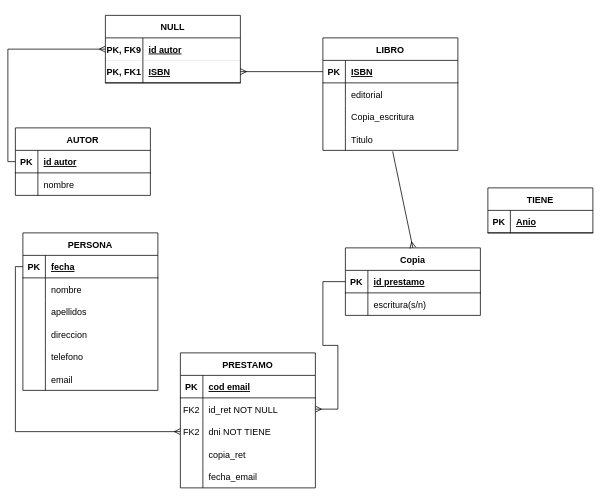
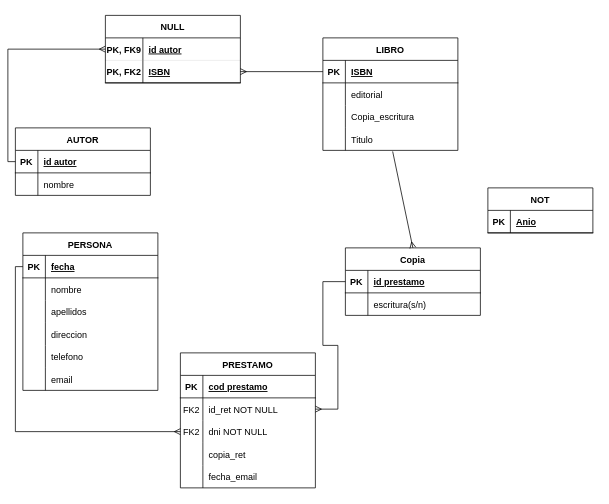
  <mxCell id="0" />
  <mxCell id="1" parent="0" />
  <mxCell id="2" value="AUTOR" style="shape=table;startSize=30;container=1;collapsible=1;childLayout=tableLayout;fixedRows=1;rowLines=0;fontStyle=1;align=center;resizeLast=1;" parent="1" vertex="1"><mxGeometry x="20" y="170" width="180" height="90" as="geometry" /></mxCell>
  <mxCell id="3" value="" style="shape=tableRow;horizontal=0;startSize=0;swimlaneHead=0;swimlaneBody=0;fillColor=none;collapsible=0;dropTarget=0;points=[[0,0.5],[1,0.5]];portConstraint=eastwest;top=0;left=0;right=0;bottom=1;" parent="2" vertex="1"><mxGeometry y="30" width="180" height="30" as="geometry" /></mxCell>
  <mxCell id="4" value="PK" style="shape=partialRectangle;connectable=0;fillColor=none;top=0;left=0;bottom=0;right=0;fontStyle=1;overflow=hidden;" parent="3" vertex="1"><mxGeometry width="30" height="30" as="geometry"><mxRectangle width="30" height="30" as="alternateBounds" /></mxGeometry></mxCell>
  <mxCell id="5" value="id autor" style="shape=partialRectangle;connectable=0;fillColor=none;top=0;left=0;bottom=0;right=0;align=left;spacingLeft=6;fontStyle=5;overflow=hidden;" parent="3" vertex="1"><mxGeometry x="30" width="150" height="30" as="geometry"><mxRectangle width="150" height="30" as="alternateBounds" /></mxGeometry></mxCell>
  <mxCell id="6" value="" style="shape=tableRow;horizontal=0;startSize=0;swimlaneHead=0;swimlaneBody=0;fillColor=none;collapsible=0;dropTarget=0;points=[[0,0.5],[1,0.5]];portConstraint=eastwest;top=0;left=0;right=0;bottom=0;" parent="2" vertex="1"><mxGeometry y="60" width="180" height="30" as="geometry" /></mxCell>
  <mxCell id="7" value="" style="shape=partialRectangle;connectable=0;fillColor=none;top=0;left=0;bottom=0;right=0;editable=1;overflow=hidden;" parent="6" vertex="1"><mxGeometry width="30" height="30" as="geometry"><mxRectangle width="30" height="30" as="alternateBounds" /></mxGeometry></mxCell>
  <mxCell id="8" value="nombre" style="shape=partialRectangle;connectable=0;fillColor=none;top=0;left=0;bottom=0;right=0;align=left;spacingLeft=6;overflow=hidden;" parent="6" vertex="1"><mxGeometry x="30" width="150" height="30" as="geometry"><mxRectangle width="150" height="30" as="alternateBounds" /></mxGeometry></mxCell>
  <mxCell id="9" value="LIBRO" style="shape=table;startSize=30;container=1;collapsible=1;childLayout=tableLayout;fixedRows=1;rowLines=0;fontStyle=1;align=center;resizeLast=1;" parent="1" vertex="1"><mxGeometry x="430" y="50" width="180" height="150" as="geometry" /></mxCell>
  <mxCell id="10" value="" style="shape=tableRow;horizontal=0;startSize=0;swimlaneHead=0;swimlaneBody=0;fillColor=none;collapsible=0;dropTarget=0;points=[[0,0.5],[1,0.5]];portConstraint=eastwest;top=0;left=0;right=0;bottom=1;" parent="9" vertex="1"><mxGeometry y="30" width="180" height="30" as="geometry" /></mxCell>
  <mxCell id="11" value="PK" style="shape=partialRectangle;connectable=0;fillColor=none;top=0;left=0;bottom=0;right=0;fontStyle=1;overflow=hidden;" parent="10" vertex="1"><mxGeometry width="30" height="30" as="geometry"><mxRectangle width="30" height="30" as="alternateBounds" /></mxGeometry></mxCell>
  <mxCell id="12" value="ISBN" style="shape=partialRectangle;connectable=0;fillColor=none;top=0;left=0;bottom=0;right=0;align=left;spacingLeft=6;fontStyle=5;overflow=hidden;" parent="10" vertex="1"><mxGeometry x="30" width="150" height="30" as="geometry"><mxRectangle width="150" height="30" as="alternateBounds" /></mxGeometry></mxCell>
  <mxCell id="13" value="" style="shape=tableRow;horizontal=0;startSize=0;swimlaneHead=0;swimlaneBody=0;fillColor=none;collapsible=0;dropTarget=0;points=[[0,0.5],[1,0.5]];portConstraint=eastwest;top=0;left=0;right=0;bottom=0;" parent="9" vertex="1"><mxGeometry y="60" width="180" height="30" as="geometry" /></mxCell>
  <mxCell id="14" value="" style="shape=partialRectangle;connectable=0;fillColor=none;top=0;left=0;bottom=0;right=0;editable=1;overflow=hidden;" parent="13" vertex="1"><mxGeometry width="30" height="30" as="geometry"><mxRectangle width="30" height="30" as="alternateBounds" /></mxGeometry></mxCell>
  <mxCell id="15" value="editorial" style="shape=partialRectangle;connectable=0;fillColor=none;top=0;left=0;bottom=0;right=0;align=left;spacingLeft=6;overflow=hidden;" parent="13" vertex="1"><mxGeometry x="30" width="150" height="30" as="geometry"><mxRectangle width="150" height="30" as="alternateBounds" /></mxGeometry></mxCell>
  <mxCell id="16" value="" style="shape=tableRow;horizontal=0;startSize=0;swimlaneHead=0;swimlaneBody=0;fillColor=none;collapsible=0;dropTarget=0;points=[[0,0.5],[1,0.5]];portConstraint=eastwest;top=0;left=0;right=0;bottom=0;" parent="9" vertex="1"><mxGeometry y="90" width="180" height="30" as="geometry" /></mxCell>
  <mxCell id="17" value="" style="shape=partialRectangle;connectable=0;fillColor=none;top=0;left=0;bottom=0;right=0;editable=1;overflow=hidden;" parent="16" vertex="1"><mxGeometry width="30" height="30" as="geometry"><mxRectangle width="30" height="30" as="alternateBounds" /></mxGeometry></mxCell>
  <mxCell id="18" value="Copia_escritura" style="shape=partialRectangle;connectable=0;fillColor=none;top=0;left=0;bottom=0;right=0;align=left;spacingLeft=6;overflow=hidden;" parent="16" vertex="1"><mxGeometry x="30" width="150" height="30" as="geometry"><mxRectangle width="150" height="30" as="alternateBounds" /></mxGeometry></mxCell>
  <mxCell id="19" value="" style="shape=tableRow;horizontal=0;startSize=0;swimlaneHead=0;swimlaneBody=0;fillColor=none;collapsible=0;dropTarget=0;points=[[0,0.5],[1,0.5]];portConstraint=eastwest;top=0;left=0;right=0;bottom=0;" parent="9" vertex="1"><mxGeometry y="120" width="180" height="30" as="geometry" /></mxCell>
  <mxCell id="20" value="" style="shape=partialRectangle;connectable=0;fillColor=none;top=0;left=0;bottom=0;right=0;editable=1;overflow=hidden;" parent="19" vertex="1"><mxGeometry width="30" height="30" as="geometry"><mxRectangle width="30" height="30" as="alternateBounds" /></mxGeometry></mxCell>
  <mxCell id="21" value="Titulo" style="shape=partialRectangle;connectable=0;fillColor=none;top=0;left=0;bottom=0;right=0;align=left;spacingLeft=6;overflow=hidden;" parent="19" vertex="1"><mxGeometry x="30" width="150" height="30" as="geometry"><mxRectangle width="150" height="30" as="alternateBounds" /></mxGeometry></mxCell>
  <mxCell id="22" value="NULL" style="shape=table;startSize=30;container=1;collapsible=1;childLayout=tableLayout;fixedRows=1;rowLines=0;fontStyle=1;align=center;resizeLast=1;" parent="1" vertex="1"><mxGeometry x="140" y="20" width="180" height="90" as="geometry" /></mxCell>
  <mxCell id="23" value="" style="shape=tableRow;horizontal=0;startSize=0;swimlaneHead=0;swimlaneBody=0;fillColor=none;collapsible=0;dropTarget=0;points=[[0,0.5],[1,0.5]];portConstraint=eastwest;top=0;left=0;right=0;bottom=1;strokeWidth=0;" parent="22" vertex="1"><mxGeometry y="30" width="180" height="30" as="geometry" /></mxCell>
  <mxCell id="24" value="PK, FK9" style="shape=partialRectangle;connectable=0;fillColor=none;top=0;left=0;bottom=0;right=0;fontStyle=1;overflow=hidden;" parent="23" vertex="1"><mxGeometry width="50" height="30" as="geometry"><mxRectangle width="50" height="30" as="alternateBounds" /></mxGeometry></mxCell>
  <mxCell id="25" value="id autor" style="shape=partialRectangle;connectable=0;fillColor=none;top=0;left=0;bottom=0;right=0;align=left;spacingLeft=6;fontStyle=5;overflow=hidden;" parent="23" vertex="1"><mxGeometry x="50" width="130" height="30" as="geometry"><mxRectangle width="130" height="30" as="alternateBounds" /></mxGeometry></mxCell>
  <mxCell id="26" value="" style="shape=tableRow;horizontal=0;startSize=0;swimlaneHead=0;swimlaneBody=0;fillColor=none;collapsible=0;dropTarget=0;points=[[0,0.5],[1,0.5]];portConstraint=eastwest;top=0;left=0;right=0;bottom=1;" parent="22" vertex="1"><mxGeometry y="60" width="180" height="30" as="geometry" /></mxCell>
- <mxCell id="27" value="PK, FK1" style="shape=partialRectangle;connectable=0;fillColor=none;top=0;left=0;bottom=0;right=0;fontStyle=1;overflow=hidden;" parent="26" vertex="1"><mxGeometry width="50" height="30" as="geometry"><mxRectangle width="50" height="30" as="alternateBounds" /></mxGeometry></mxCell>
+ <mxCell id="27" value="PK, FK2" style="shape=partialRectangle;connectable=0;fillColor=none;top=0;left=0;bottom=0;right=0;fontStyle=1;overflow=hidden;" parent="26" vertex="1"><mxGeometry width="50" height="30" as="geometry"><mxRectangle width="50" height="30" as="alternateBounds" /></mxGeometry></mxCell>
  <mxCell id="28" value="ISBN" style="shape=partialRectangle;connectable=0;fillColor=none;top=0;left=0;bottom=0;right=0;align=left;spacingLeft=6;fontStyle=5;overflow=hidden;" parent="26" vertex="1"><mxGeometry x="50" width="130" height="30" as="geometry"><mxRectangle width="130" height="30" as="alternateBounds" /></mxGeometry></mxCell>
  <mxCell id="29" value="" style="edgeStyle=orthogonalEdgeStyle;fontSize=12;html=1;endArrow=ERmany;rounded=0;exitX=0;exitY=0.5;exitDx=0;exitDy=0;entryX=0;entryY=0.5;entryDx=0;entryDy=0;" parent="1" source="3" target="23" edge="1"><mxGeometry width="100" height="100" relative="1" as="geometry"><mxPoint x="40" y="210" as="sourcePoint" /><mxPoint x="140" y="110" as="targetPoint" /></mxGeometry></mxCell>
  <mxCell id="30" value="" style="edgeStyle=orthogonalEdgeStyle;fontSize=12;html=1;endArrow=ERmany;rounded=0;exitX=0;exitY=0.5;exitDx=0;exitDy=0;entryX=1;entryY=0.5;entryDx=0;entryDy=0;" parent="1" source="10" target="26" edge="1"><mxGeometry width="100" height="100" relative="1" as="geometry"><mxPoint x="350" y="250" as="sourcePoint" /><mxPoint x="450" y="150" as="targetPoint" /></mxGeometry></mxCell>
  <mxCell id="31" value="Copia" style="shape=table;startSize=30;container=1;collapsible=1;childLayout=tableLayout;fixedRows=1;rowLines=0;fontStyle=1;align=center;resizeLast=1;strokeWidth=1;" parent="1" vertex="1"><mxGeometry x="460" y="330" width="180" height="90" as="geometry" /></mxCell>
  <mxCell id="32" value="" style="shape=tableRow;horizontal=0;startSize=0;swimlaneHead=0;swimlaneBody=0;fillColor=none;collapsible=0;dropTarget=0;points=[[0,0.5],[1,0.5]];portConstraint=eastwest;top=0;left=0;right=0;bottom=1;strokeWidth=1;" parent="31" vertex="1"><mxGeometry y="30" width="180" height="30" as="geometry" /></mxCell>
  <mxCell id="33" value="PK" style="shape=partialRectangle;connectable=0;fillColor=none;top=0;left=0;bottom=0;right=0;fontStyle=1;overflow=hidden;strokeWidth=0;" parent="32" vertex="1"><mxGeometry width="30" height="30" as="geometry"><mxRectangle width="30" height="30" as="alternateBounds" /></mxGeometry></mxCell>
  <mxCell id="34" value="id prestamo" style="shape=partialRectangle;connectable=0;fillColor=none;top=0;left=0;bottom=0;right=0;align=left;spacingLeft=6;fontStyle=5;overflow=hidden;strokeWidth=0;" parent="32" vertex="1"><mxGeometry x="30" width="150" height="30" as="geometry"><mxRectangle width="150" height="30" as="alternateBounds" /></mxGeometry></mxCell>
  <mxCell id="35" value="" style="shape=tableRow;horizontal=0;startSize=0;swimlaneHead=0;swimlaneBody=0;fillColor=none;collapsible=0;dropTarget=0;points=[[0,0.5],[1,0.5]];portConstraint=eastwest;top=0;left=0;right=0;bottom=0;strokeWidth=0;" parent="31" vertex="1"><mxGeometry y="60" width="180" height="30" as="geometry" /></mxCell>
  <mxCell id="36" value="" style="shape=partialRectangle;connectable=0;fillColor=none;top=0;left=0;bottom=0;right=0;editable=1;overflow=hidden;strokeWidth=0;" parent="35" vertex="1"><mxGeometry width="30" height="30" as="geometry"><mxRectangle width="30" height="30" as="alternateBounds" /></mxGeometry></mxCell>
  <mxCell id="37" value="escritura(s/n)" style="shape=partialRectangle;connectable=0;fillColor=none;top=0;left=0;bottom=0;right=0;align=left;spacingLeft=6;overflow=hidden;strokeWidth=0;" parent="35" vertex="1"><mxGeometry x="30" width="150" height="30" as="geometry"><mxRectangle width="150" height="30" as="alternateBounds" /></mxGeometry></mxCell>
  <mxCell id="38" value="PERSONA" style="shape=table;startSize=30;container=1;collapsible=1;childLayout=tableLayout;fixedRows=1;rowLines=0;fontStyle=1;align=center;resizeLast=1;strokeWidth=1;" parent="1" vertex="1"><mxGeometry x="30" y="310" width="180" height="210" as="geometry" /></mxCell>
  <mxCell id="39" value="" style="shape=tableRow;horizontal=0;startSize=0;swimlaneHead=0;swimlaneBody=0;fillColor=none;collapsible=0;dropTarget=0;points=[[0,0.5],[1,0.5]];portConstraint=eastwest;top=0;left=0;right=0;bottom=1;strokeWidth=1;" parent="38" vertex="1"><mxGeometry y="30" width="180" height="30" as="geometry" /></mxCell>
  <mxCell id="40" value="PK" style="shape=partialRectangle;connectable=0;fillColor=none;top=0;left=0;bottom=0;right=0;fontStyle=1;overflow=hidden;strokeWidth=1;" parent="39" vertex="1"><mxGeometry width="30" height="30" as="geometry"><mxRectangle width="30" height="30" as="alternateBounds" /></mxGeometry></mxCell>
  <mxCell id="41" value="fecha" style="shape=partialRectangle;connectable=0;fillColor=none;top=0;left=0;bottom=0;right=0;align=left;spacingLeft=6;fontStyle=5;overflow=hidden;strokeWidth=1;" parent="39" vertex="1"><mxGeometry x="30" width="150" height="30" as="geometry"><mxRectangle width="150" height="30" as="alternateBounds" /></mxGeometry></mxCell>
  <mxCell id="42" value="" style="shape=tableRow;horizontal=0;startSize=0;swimlaneHead=0;swimlaneBody=0;fillColor=none;collapsible=0;dropTarget=0;points=[[0,0.5],[1,0.5]];portConstraint=eastwest;top=0;left=0;right=0;bottom=0;strokeWidth=1;" parent="38" vertex="1"><mxGeometry y="60" width="180" height="30" as="geometry" /></mxCell>
  <mxCell id="43" value="" style="shape=partialRectangle;connectable=0;fillColor=none;top=0;left=0;bottom=0;right=0;editable=1;overflow=hidden;strokeWidth=1;" parent="42" vertex="1"><mxGeometry width="30" height="30" as="geometry"><mxRectangle width="30" height="30" as="alternateBounds" /></mxGeometry></mxCell>
  <mxCell id="44" value="nombre" style="shape=partialRectangle;connectable=0;fillColor=none;top=0;left=0;bottom=0;right=0;align=left;spacingLeft=6;overflow=hidden;strokeWidth=1;" parent="42" vertex="1"><mxGeometry x="30" width="150" height="30" as="geometry"><mxRectangle width="150" height="30" as="alternateBounds" /></mxGeometry></mxCell>
  <mxCell id="45" value="" style="shape=tableRow;horizontal=0;startSize=0;swimlaneHead=0;swimlaneBody=0;fillColor=none;collapsible=0;dropTarget=0;points=[[0,0.5],[1,0.5]];portConstraint=eastwest;top=0;left=0;right=0;bottom=0;strokeWidth=1;" parent="38" vertex="1"><mxGeometry y="90" width="180" height="30" as="geometry" /></mxCell>
  <mxCell id="46" value="" style="shape=partialRectangle;connectable=0;fillColor=none;top=0;left=0;bottom=0;right=0;editable=1;overflow=hidden;strokeWidth=1;" parent="45" vertex="1"><mxGeometry width="30" height="30" as="geometry"><mxRectangle width="30" height="30" as="alternateBounds" /></mxGeometry></mxCell>
  <mxCell id="47" value="apellidos" style="shape=partialRectangle;connectable=0;fillColor=none;top=0;left=0;bottom=0;right=0;align=left;spacingLeft=6;overflow=hidden;strokeWidth=1;" parent="45" vertex="1"><mxGeometry x="30" width="150" height="30" as="geometry"><mxRectangle width="150" height="30" as="alternateBounds" /></mxGeometry></mxCell>
  <mxCell id="48" value="" style="shape=tableRow;horizontal=0;startSize=0;swimlaneHead=0;swimlaneBody=0;fillColor=none;collapsible=0;dropTarget=0;points=[[0,0.5],[1,0.5]];portConstraint=eastwest;top=0;left=0;right=0;bottom=0;strokeWidth=1;" parent="38" vertex="1"><mxGeometry y="120" width="180" height="30" as="geometry" /></mxCell>
  <mxCell id="49" value="" style="shape=partialRectangle;connectable=0;fillColor=none;top=0;left=0;bottom=0;right=0;editable=1;overflow=hidden;strokeWidth=1;" parent="48" vertex="1"><mxGeometry width="30" height="30" as="geometry"><mxRectangle width="30" height="30" as="alternateBounds" /></mxGeometry></mxCell>
  <mxCell id="50" value="direccion" style="shape=partialRectangle;connectable=0;fillColor=none;top=0;left=0;bottom=0;right=0;align=left;spacingLeft=6;overflow=hidden;strokeWidth=1;" parent="48" vertex="1"><mxGeometry x="30" width="150" height="30" as="geometry"><mxRectangle width="150" height="30" as="alternateBounds" /></mxGeometry></mxCell>
  <mxCell id="51" value="" style="shape=tableRow;horizontal=0;startSize=0;swimlaneHead=0;swimlaneBody=0;fillColor=none;collapsible=0;dropTarget=0;points=[[0,0.5],[1,0.5]];portConstraint=eastwest;top=0;left=0;right=0;bottom=0;strokeWidth=1;" parent="38" vertex="1"><mxGeometry y="150" width="180" height="30" as="geometry" /></mxCell>
  <mxCell id="52" value="" style="shape=partialRectangle;connectable=0;fillColor=none;top=0;left=0;bottom=0;right=0;editable=1;overflow=hidden;strokeWidth=1;" parent="51" vertex="1"><mxGeometry width="30" height="30" as="geometry"><mxRectangle width="30" height="30" as="alternateBounds" /></mxGeometry></mxCell>
  <mxCell id="53" value="telefono" style="shape=partialRectangle;connectable=0;fillColor=none;top=0;left=0;bottom=0;right=0;align=left;spacingLeft=6;overflow=hidden;strokeWidth=1;" parent="51" vertex="1"><mxGeometry x="30" width="150" height="30" as="geometry"><mxRectangle width="150" height="30" as="alternateBounds" /></mxGeometry></mxCell>
  <mxCell id="54" value="" style="shape=tableRow;horizontal=0;startSize=0;swimlaneHead=0;swimlaneBody=0;fillColor=none;collapsible=0;dropTarget=0;points=[[0,0.5],[1,0.5]];portConstraint=eastwest;top=0;left=0;right=0;bottom=0;strokeWidth=1;" parent="38" vertex="1"><mxGeometry y="180" width="180" height="30" as="geometry" /></mxCell>
  <mxCell id="55" value="" style="shape=partialRectangle;connectable=0;fillColor=none;top=0;left=0;bottom=0;right=0;editable=1;overflow=hidden;strokeWidth=1;" parent="54" vertex="1"><mxGeometry width="30" height="30" as="geometry"><mxRectangle width="30" height="30" as="alternateBounds" /></mxGeometry></mxCell>
  <mxCell id="56" value="email" style="shape=partialRectangle;connectable=0;fillColor=none;top=0;left=0;bottom=0;right=0;align=left;spacingLeft=6;overflow=hidden;strokeWidth=1;" parent="54" vertex="1"><mxGeometry x="30" width="150" height="30" as="geometry"><mxRectangle width="150" height="30" as="alternateBounds" /></mxGeometry></mxCell>
  <mxCell id="57" value="PRESTAMO" style="shape=table;startSize=30;container=1;collapsible=1;childLayout=tableLayout;fixedRows=1;rowLines=0;fontStyle=1;align=center;resizeLast=1;strokeWidth=1;" parent="1" vertex="1"><mxGeometry x="240" y="470" width="180" height="180" as="geometry" /></mxCell>
  <mxCell id="58" value="" style="shape=tableRow;horizontal=0;startSize=0;swimlaneHead=0;swimlaneBody=0;fillColor=none;collapsible=0;dropTarget=0;points=[[0,0.5],[1,0.5]];portConstraint=eastwest;top=0;left=0;right=0;bottom=1;strokeWidth=1;" parent="57" vertex="1"><mxGeometry y="30" width="180" height="30" as="geometry" /></mxCell>
  <mxCell id="59" value="PK" style="shape=partialRectangle;connectable=0;fillColor=none;top=0;left=0;bottom=0;right=0;fontStyle=1;overflow=hidden;strokeWidth=1;" parent="58" vertex="1"><mxGeometry width="30" height="30" as="geometry"><mxRectangle width="30" height="30" as="alternateBounds" /></mxGeometry></mxCell>
- <mxCell id="60" value="cod email" style="shape=partialRectangle;connectable=0;fillColor=none;top=0;left=0;bottom=0;right=0;align=left;spacingLeft=6;fontStyle=5;overflow=hidden;strokeWidth=1;" parent="58" vertex="1"><mxGeometry x="30" width="150" height="30" as="geometry"><mxRectangle width="150" height="30" as="alternateBounds" /></mxGeometry></mxCell>
+ <mxCell id="60" value="cod prestamo" style="shape=partialRectangle;connectable=0;fillColor=none;top=0;left=0;bottom=0;right=0;align=left;spacingLeft=6;fontStyle=5;overflow=hidden;strokeWidth=1;" parent="58" vertex="1"><mxGeometry x="30" width="150" height="30" as="geometry"><mxRectangle width="150" height="30" as="alternateBounds" /></mxGeometry></mxCell>
  <mxCell id="61" value="" style="shape=tableRow;horizontal=0;startSize=0;swimlaneHead=0;swimlaneBody=0;fillColor=none;collapsible=0;dropTarget=0;points=[[0,0.5],[1,0.5]];portConstraint=eastwest;top=0;left=0;right=0;bottom=0;" vertex="1" parent="57"><mxGeometry y="60" width="180" height="30" as="geometry" /></mxCell>
  <mxCell id="62" value="FK2" style="shape=partialRectangle;connectable=0;fillColor=none;top=0;left=0;bottom=0;right=0;editable=1;overflow=hidden;" vertex="1" parent="61"><mxGeometry width="30" height="30" as="geometry"><mxRectangle width="30" height="30" as="alternateBounds" /></mxGeometry></mxCell>
  <mxCell id="63" value="id_ret NOT NULL" style="shape=partialRectangle;connectable=0;fillColor=none;top=0;left=0;bottom=0;right=0;align=left;spacingLeft=6;overflow=hidden;" vertex="1" parent="61"><mxGeometry x="30" width="150" height="30" as="geometry"><mxRectangle width="150" height="30" as="alternateBounds" /></mxGeometry></mxCell>
  <mxCell id="64" value="" style="shape=tableRow;horizontal=0;startSize=0;swimlaneHead=0;swimlaneBody=0;fillColor=none;collapsible=0;dropTarget=0;points=[[0,0.5],[1,0.5]];portConstraint=eastwest;top=0;left=0;right=0;bottom=0;" vertex="1" parent="57"><mxGeometry y="90" width="180" height="30" as="geometry" /></mxCell>
  <mxCell id="65" value="FK2" style="shape=partialRectangle;connectable=0;fillColor=none;top=0;left=0;bottom=0;right=0;editable=1;overflow=hidden;" vertex="1" parent="64"><mxGeometry width="30" height="30" as="geometry"><mxRectangle width="30" height="30" as="alternateBounds" /></mxGeometry></mxCell>
- <mxCell id="66" value="dni NOT TIENE" style="shape=partialRectangle;connectable=0;fillColor=none;top=0;left=0;bottom=0;right=0;align=left;spacingLeft=6;overflow=hidden;" vertex="1" parent="64"><mxGeometry x="30" width="150" height="30" as="geometry"><mxRectangle width="150" height="30" as="alternateBounds" /></mxGeometry></mxCell>
+ <mxCell id="66" value="dni NOT NULL" style="shape=partialRectangle;connectable=0;fillColor=none;top=0;left=0;bottom=0;right=0;align=left;spacingLeft=6;overflow=hidden;" vertex="1" parent="64"><mxGeometry x="30" width="150" height="30" as="geometry"><mxRectangle width="150" height="30" as="alternateBounds" /></mxGeometry></mxCell>
  <mxCell id="67" value="" style="shape=tableRow;horizontal=0;startSize=0;swimlaneHead=0;swimlaneBody=0;fillColor=none;collapsible=0;dropTarget=0;points=[[0,0.5],[1,0.5]];portConstraint=eastwest;top=0;left=0;right=0;bottom=0;strokeWidth=1;" parent="57" vertex="1"><mxGeometry y="120" width="180" height="30" as="geometry" /></mxCell>
  <mxCell id="68" value="" style="shape=partialRectangle;connectable=0;fillColor=none;top=0;left=0;bottom=0;right=0;editable=1;overflow=hidden;strokeWidth=1;" parent="67" vertex="1"><mxGeometry width="30" height="30" as="geometry"><mxRectangle width="30" height="30" as="alternateBounds" /></mxGeometry></mxCell>
  <mxCell id="69" value="copia_ret" style="shape=partialRectangle;connectable=0;fillColor=none;top=0;left=0;bottom=0;right=0;align=left;spacingLeft=6;overflow=hidden;strokeWidth=1;" parent="67" vertex="1"><mxGeometry x="30" width="150" height="30" as="geometry"><mxRectangle width="150" height="30" as="alternateBounds" /></mxGeometry></mxCell>
  <mxCell id="70" value="" style="shape=tableRow;horizontal=0;startSize=0;swimlaneHead=0;swimlaneBody=0;fillColor=none;collapsible=0;dropTarget=0;points=[[0,0.5],[1,0.5]];portConstraint=eastwest;top=0;left=0;right=0;bottom=0;strokeWidth=1;" parent="57" vertex="1"><mxGeometry y="150" width="180" height="30" as="geometry" /></mxCell>
  <mxCell id="71" value="" style="shape=partialRectangle;connectable=0;fillColor=none;top=0;left=0;bottom=0;right=0;editable=1;overflow=hidden;strokeWidth=1;" parent="70" vertex="1"><mxGeometry width="30" height="30" as="geometry"><mxRectangle width="30" height="30" as="alternateBounds" /></mxGeometry></mxCell>
  <mxCell id="72" value="fecha_email" style="shape=partialRectangle;connectable=0;fillColor=none;top=0;left=0;bottom=0;right=0;align=left;spacingLeft=6;overflow=hidden;strokeWidth=1;" parent="70" vertex="1"><mxGeometry x="30" width="150" height="30" as="geometry"><mxRectangle width="150" height="30" as="alternateBounds" /></mxGeometry></mxCell>
  <mxCell id="73" value="" style="fontSize=12;html=1;endArrow=ERmany;rounded=0;entryX=0.5;entryY=0;entryDx=0;entryDy=0;exitX=0.517;exitY=1.047;exitDx=0;exitDy=0;exitPerimeter=0;" parent="1" source="19" target="31" edge="1"><mxGeometry width="100" height="100" relative="1" as="geometry"><mxPoint x="620" y="183" as="sourcePoint" /><mxPoint x="440" y="280" as="targetPoint" /></mxGeometry></mxCell>
- <mxCell id="74" value="TIENE" style="shape=table;startSize=30;container=1;collapsible=1;childLayout=tableLayout;fixedRows=1;rowLines=0;fontStyle=1;align=center;resizeLast=1;strokeWidth=1;" parent="1" vertex="1"><mxGeometry x="650" y="250" width="140" height="60" as="geometry" /></mxCell>
+ <mxCell id="74" value="NOT" style="shape=table;startSize=30;container=1;collapsible=1;childLayout=tableLayout;fixedRows=1;rowLines=0;fontStyle=1;align=center;resizeLast=1;strokeWidth=1;" parent="1" vertex="1"><mxGeometry x="650" y="250" width="140" height="60" as="geometry" /></mxCell>
  <mxCell id="75" value="" style="shape=tableRow;horizontal=0;startSize=0;swimlaneHead=0;swimlaneBody=0;fillColor=none;collapsible=0;dropTarget=0;points=[[0,0.5],[1,0.5]];portConstraint=eastwest;top=0;left=0;right=0;bottom=1;strokeWidth=1;" parent="74" vertex="1"><mxGeometry y="30" width="140" height="30" as="geometry" /></mxCell>
  <mxCell id="76" value="PK" style="shape=partialRectangle;connectable=0;fillColor=none;top=0;left=0;bottom=0;right=0;fontStyle=1;overflow=hidden;strokeWidth=1;" parent="75" vertex="1"><mxGeometry width="30" height="30" as="geometry"><mxRectangle width="30" height="30" as="alternateBounds" /></mxGeometry></mxCell>
  <mxCell id="77" value="Anio" style="shape=partialRectangle;connectable=0;fillColor=none;top=0;left=0;bottom=0;right=0;align=left;spacingLeft=6;fontStyle=5;overflow=hidden;strokeWidth=1;" parent="75" vertex="1"><mxGeometry x="30" width="110" height="30" as="geometry"><mxRectangle width="110" height="30" as="alternateBounds" /></mxGeometry></mxCell>
  <mxCell id="78" value="" style="edgeStyle=orthogonalEdgeStyle;fontSize=12;html=1;endArrow=ERmany;rounded=0;exitX=0;exitY=0.5;exitDx=0;exitDy=0;entryX=0;entryY=0.5;entryDx=0;entryDy=0;" edge="1" parent="1" source="39" target="64"><mxGeometry width="100" height="100" relative="1" as="geometry"><mxPoint x="350" y="350" as="sourcePoint" /><mxPoint x="210" y="560" as="targetPoint" /></mxGeometry></mxCell>
  <mxCell id="79" value="" style="edgeStyle=entityRelationEdgeStyle;fontSize=12;html=1;endArrow=ERmany;rounded=0;entryX=1;entryY=0.5;entryDx=0;entryDy=0;exitX=0;exitY=0.5;exitDx=0;exitDy=0;" edge="1" parent="1" source="32" target="61"><mxGeometry width="100" height="100" relative="1" as="geometry"><mxPoint x="350" y="450" as="sourcePoint" /><mxPoint x="450" y="350" as="targetPoint" /></mxGeometry></mxCell>
